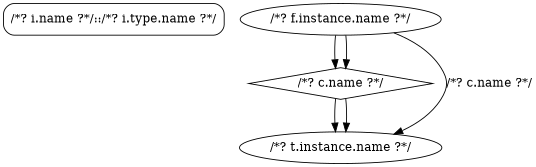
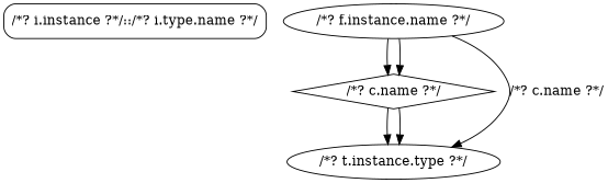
  digraph {
-   n1 [label="/*? i.name ?*/::/*? i.type.name ?*/" shape=box style=rounded]
+   n1 [label="/*? i.instance ?*/::/*? i.type.name ?*/" shape=box style=rounded]
    "/*? c.name ?*/" [shape=diamond]
-   "/*? t.instance.name ?*/"
+   "/*? t.instance.name ?*/" [label="/*? t.instance.type ?*/"]
    "/*? f.instance.name ?*/"
    "/*? c.name ?*/" -> "/*? t.instance.name ?*/"
    "/*? c.name ?*/" -> "/*? t.instance.name ?*/"
    "/*? f.instance.name ?*/" -> "/*? c.name ?*/"
    "/*? f.instance.name ?*/" -> "/*? c.name ?*/"
    "/*? f.instance.name ?*/" -> "/*? t.instance.name ?*/" [label="/*? c.name ?*/"]
  }
